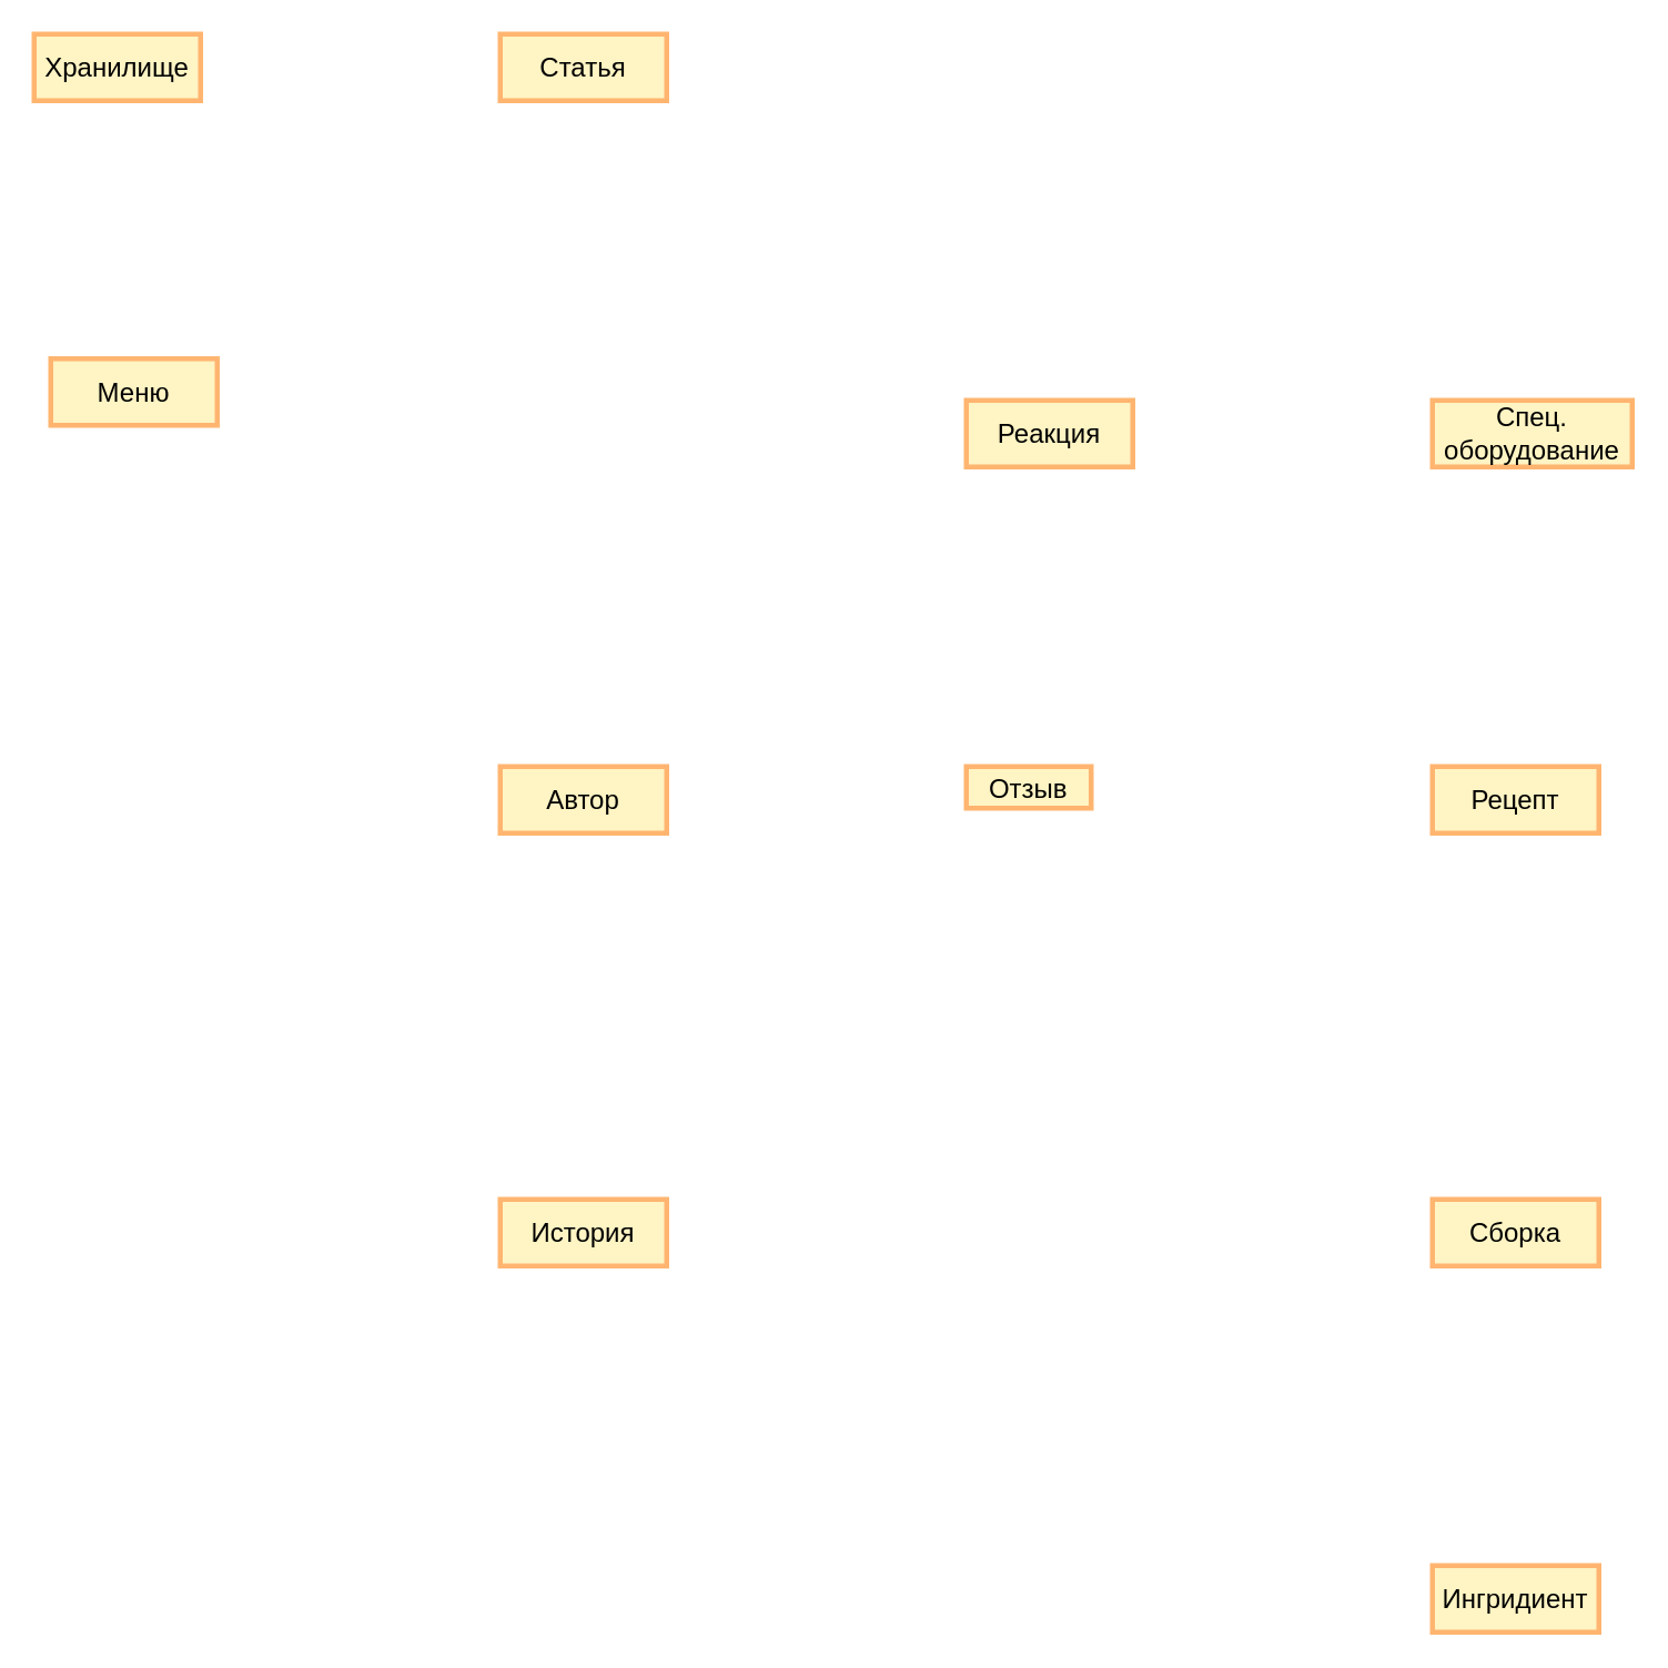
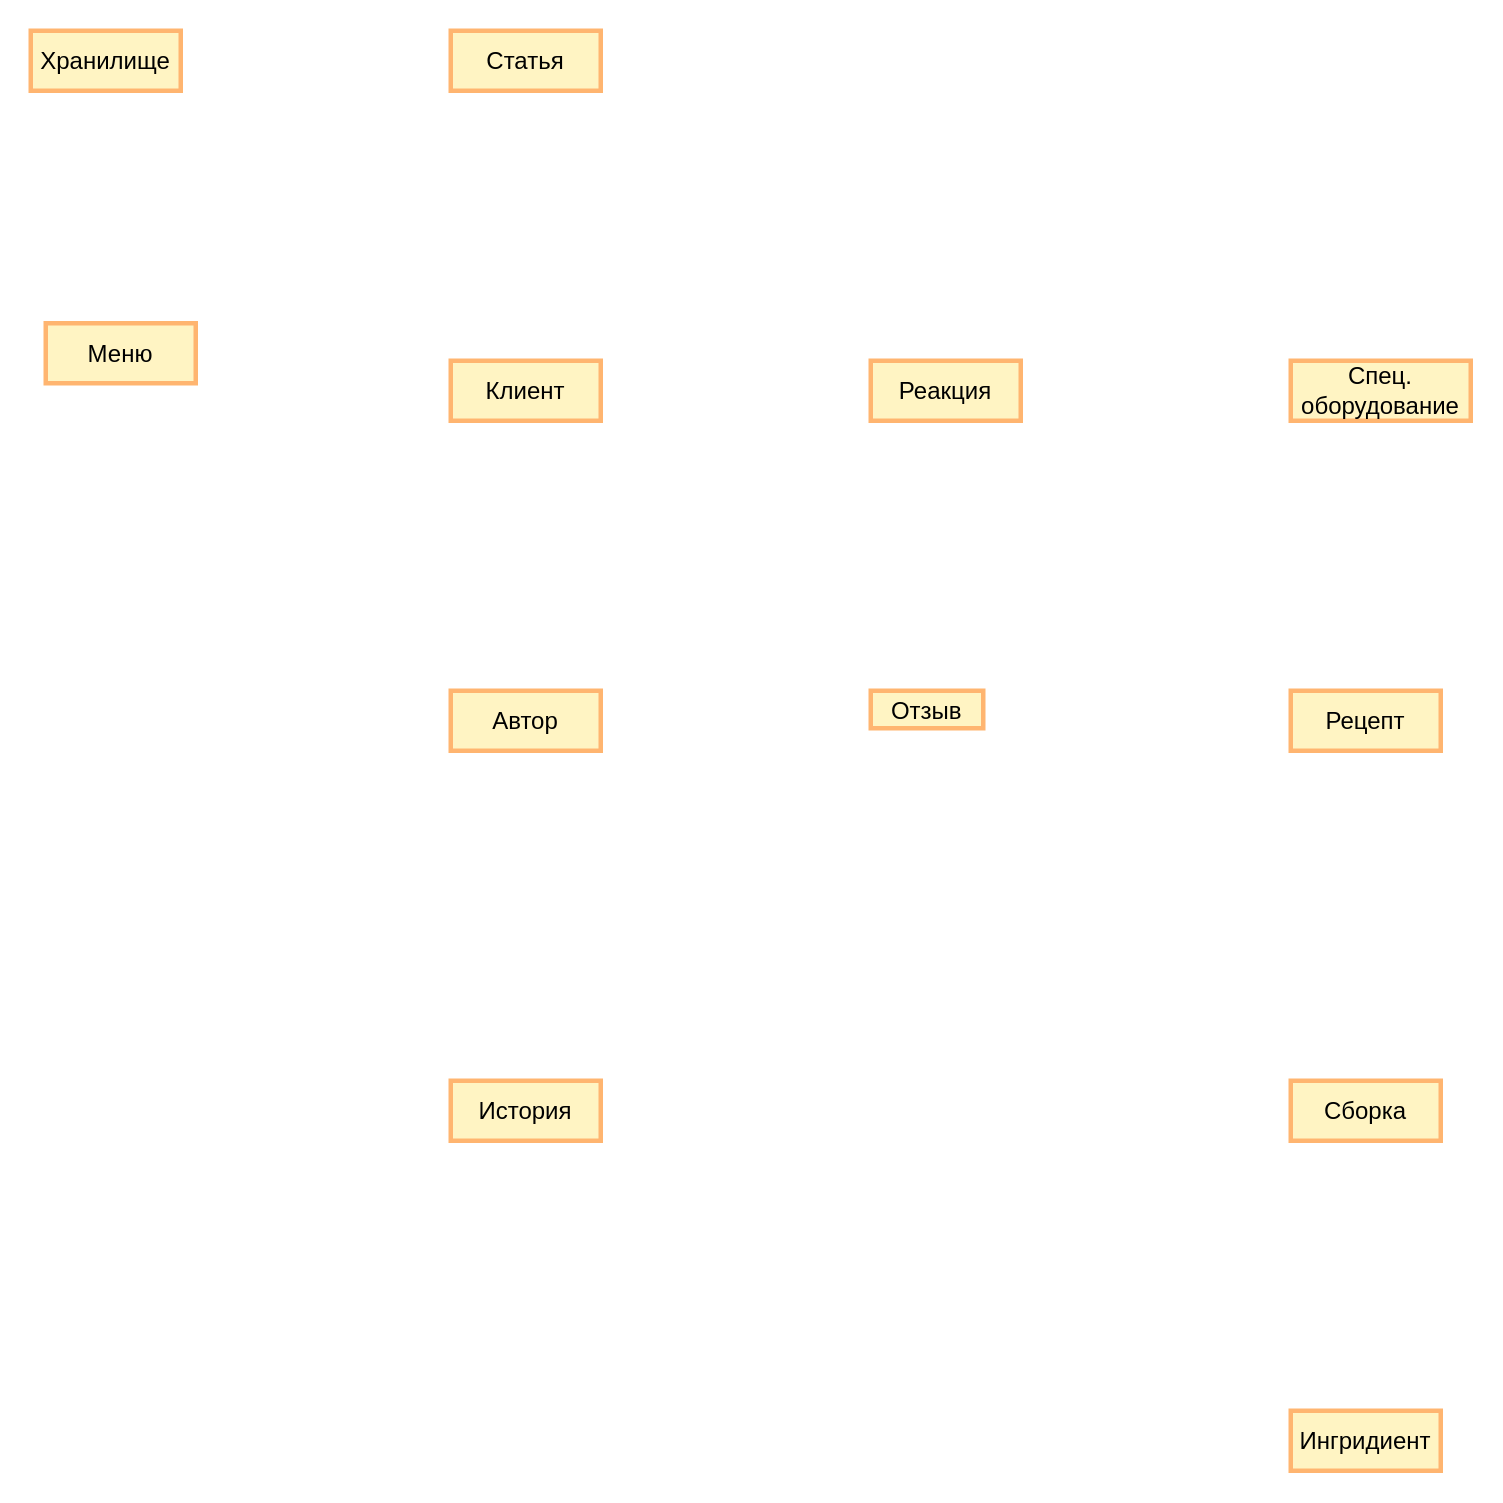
  <mxCell id="0" />
  <mxCell id="1" parent="0" />
+ <mxCell id="2" value="&lt;font style=&quot;font-size: 16px&quot;&gt;Клиент&lt;/font&gt;" style="rounded=0;whiteSpace=wrap;html=1;fillColor=#FFF4C3;strokeColor=#FFB570;strokeWidth=3;" vertex="1" parent="1"><mxGeometry x="300" y="240" width="100" height="40" as="geometry" /></mxCell>
  <mxCell id="3" value="&lt;font style=&quot;font-size: 16px&quot;&gt;Реакция&lt;/font&gt;" style="rounded=0;whiteSpace=wrap;html=1;fillColor=#FFF4C3;strokeColor=#FFB570;strokeWidth=3;" vertex="1" parent="1"><mxGeometry x="580" y="240" width="100" height="40" as="geometry" /></mxCell>
  <mxCell id="4" value="&lt;font style=&quot;font-size: 16px&quot;&gt;Автор&lt;/font&gt;" style="rounded=0;whiteSpace=wrap;html=1;fillColor=#FFF4C3;strokeColor=#FFB570;strokeWidth=3;" vertex="1" parent="1"><mxGeometry x="300" y="460" width="100" height="40" as="geometry" /></mxCell>
  <mxCell id="5" value="&lt;font style=&quot;font-size: 16px&quot;&gt;Рецепт&lt;/font&gt;" style="rounded=0;whiteSpace=wrap;html=1;fillColor=#FFF4C3;strokeColor=#FFB570;strokeWidth=3;" vertex="1" parent="1"><mxGeometry x="860" y="460" width="100" height="40" as="geometry" /></mxCell>
  <mxCell id="6" value="&lt;font style=&quot;font-size: 16px&quot;&gt;История&lt;/font&gt;" style="rounded=0;whiteSpace=wrap;html=1;fillColor=#FFF4C3;strokeColor=#FFB570;strokeWidth=3;" vertex="1" parent="1"><mxGeometry x="300" y="720" width="100" height="40" as="geometry" /></mxCell>
  <mxCell id="7" value="&lt;font style=&quot;font-size: 16px&quot;&gt;Хранилище&lt;/font&gt;" style="rounded=0;whiteSpace=wrap;html=1;fillColor=#FFF4C3;strokeColor=#FFB570;strokeWidth=3;" vertex="1" parent="1"><mxGeometry x="20" y="20" width="100" height="40" as="geometry" /></mxCell>
  <mxCell id="8" value="&lt;font style=&quot;font-size: 16px&quot;&gt;Меню&lt;/font&gt;" style="rounded=0;whiteSpace=wrap;html=1;fillColor=#FFF4C3;strokeColor=#FFB570;strokeWidth=3;" vertex="1" parent="1"><mxGeometry x="30" y="215" width="100" height="40" as="geometry" /></mxCell>
  <mxCell id="9" value="&lt;span style=&quot;font-size: 16px&quot;&gt;Статья&lt;/span&gt;" style="rounded=0;whiteSpace=wrap;html=1;fillColor=#FFF4C3;strokeColor=#FFB570;strokeWidth=3;" vertex="1" parent="1"><mxGeometry x="300" y="20" width="100" height="40" as="geometry" /></mxCell>
  <mxCell id="10" value="&lt;font style=&quot;font-size: 16px&quot;&gt;Сборка&lt;/font&gt;" style="rounded=0;whiteSpace=wrap;html=1;fillColor=#FFF4C3;strokeColor=#FFB570;strokeWidth=3;" vertex="1" parent="1"><mxGeometry x="860" y="720" width="100" height="40" as="geometry" /></mxCell>
  <mxCell id="11" value="&lt;font style=&quot;font-size: 16px&quot;&gt;Отзыв&lt;/font&gt;" style="rounded=0;whiteSpace=wrap;html=1;fillColor=#FFF4C3;strokeColor=#FFB570;strokeWidth=3;" vertex="1" parent="1"><mxGeometry x="580" y="460" width="75" height="25" as="geometry" /></mxCell>
  <mxCell id="12" value="&lt;font style=&quot;font-size: 16px&quot;&gt;Ингридиент&lt;/font&gt;" style="rounded=0;whiteSpace=wrap;html=1;fillColor=#FFF4C3;strokeColor=#FFB570;strokeWidth=3;" vertex="1" parent="1"><mxGeometry x="860" y="940" width="100" height="40" as="geometry" /></mxCell>
  <mxCell id="13" value="&lt;font style=&quot;font-size: 16px&quot;&gt;Спец.&lt;br&gt;оборудование&lt;br&gt;&lt;/font&gt;" style="rounded=0;whiteSpace=wrap;html=1;fillColor=#FFF4C3;strokeColor=#FFB570;strokeWidth=3;" vertex="1" parent="1"><mxGeometry x="860" y="240" width="120" height="40" as="geometry" /></mxCell>
